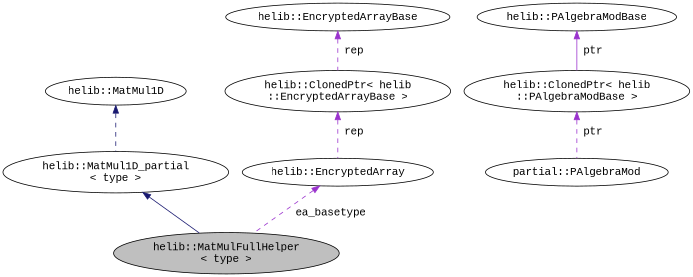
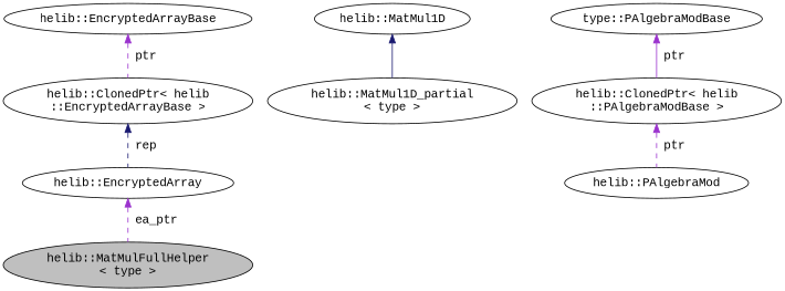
  digraph {
    fontname="Liberation Mono"
    node [color=black fillcolor=white fontname="Liberation Mono" style=filled]
    edge [color=darkorchid3 dir=back fontname="Liberation Mono" style=dashed]
    n1 [fillcolor=grey75 fontcolor=black label="helib::MatMulFullHelper\l\< type \>"]
    n2 [label="helib::MatMul1D_partial\l\< type \>"]
    n3 [label="helib::MatMul1D"]
    n4 [label="helib::EncryptedArray"]
-   n5 [label="partial::PAlgebraMod"]
+   n5 [label="helib::PAlgebraMod"]
    n6 [label="helib::ClonedPtr\< helib\l::PAlgebraModBase \>"]
-   n7 [label="helib::PAlgebraModBase"]
+   n7 [label="type::PAlgebraModBase"]
    n8 [label="helib::ClonedPtr\< helib\l::EncryptedArrayBase \>"]
    n9 [label="helib::EncryptedArrayBase"]
-   n2 -> n1 [color=midnightblue style=solid]
-   n3 -> n2 [color=midnightblue]
-   n4 -> n1 [label=" ea_basetype"]
+   n3 -> n2 [color=midnightblue style=solid]
+   n4 -> n1 [label=" ea_ptr"]
    n6 -> n5 [label=" ptr"]
    n7 -> n6 [label=" ptr" style=solid]
-   n8 -> n4 [label=" rep"]
-   n9 -> n8 [label=" rep"]
+   n8 -> n4 [color=midnightblue label=" rep"]
+   n9 -> n8 [label=" ptr"]
  }
